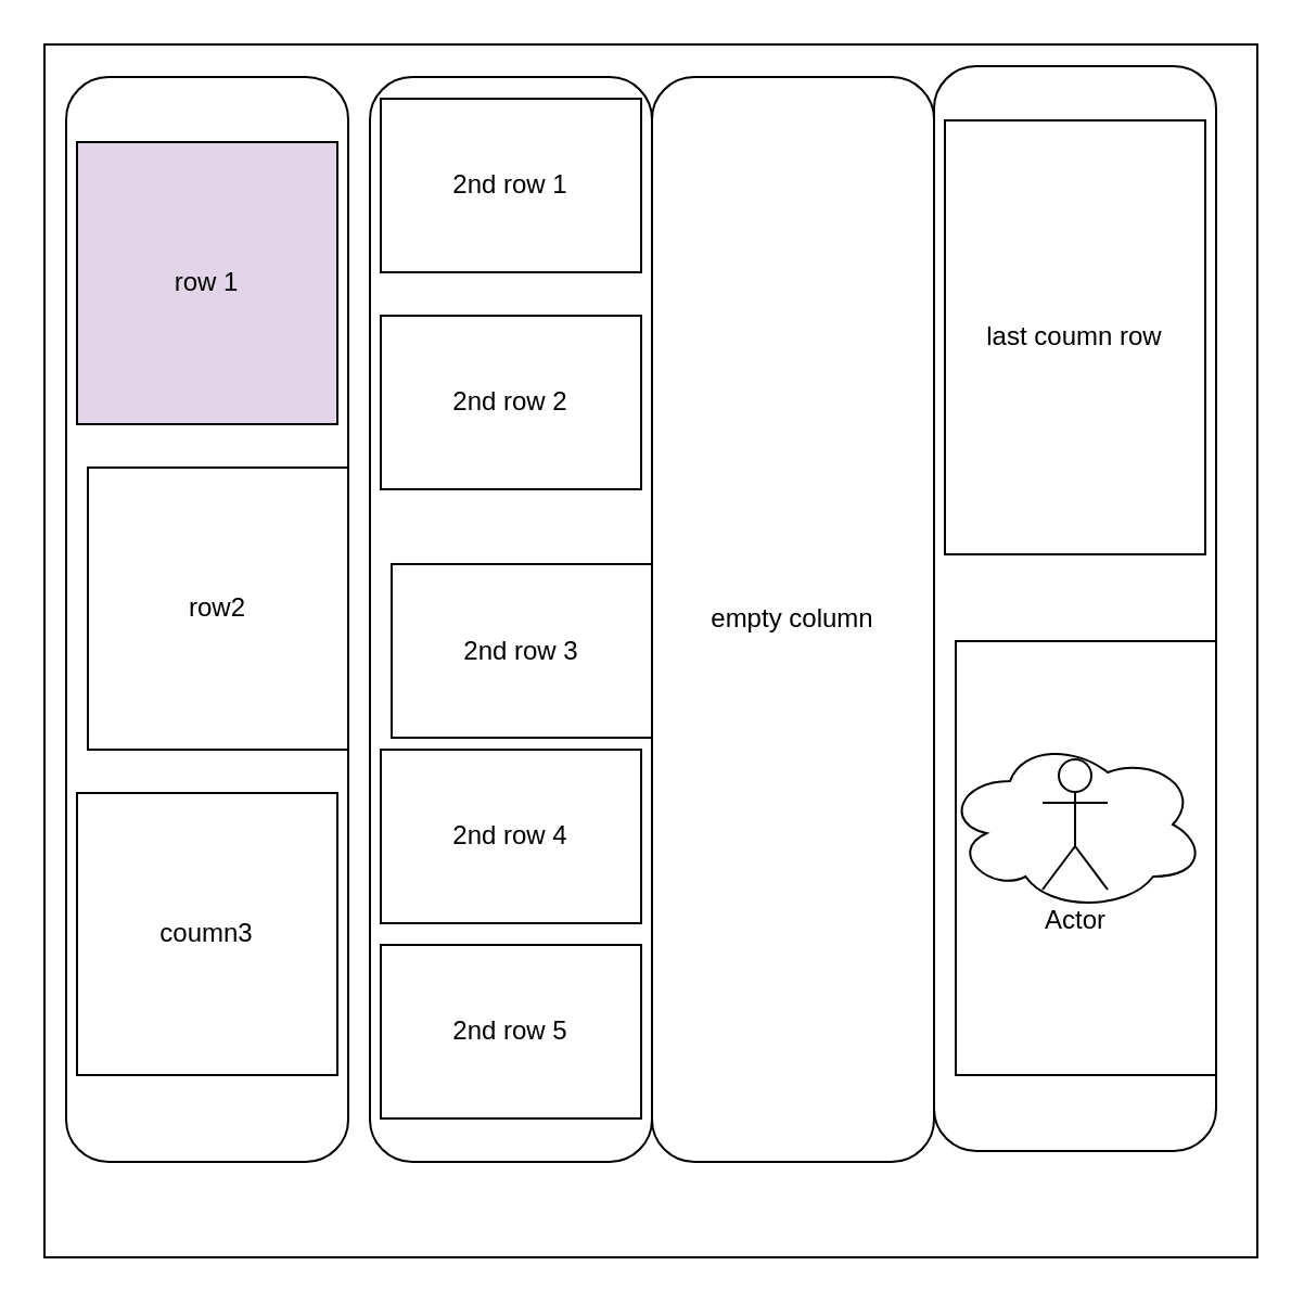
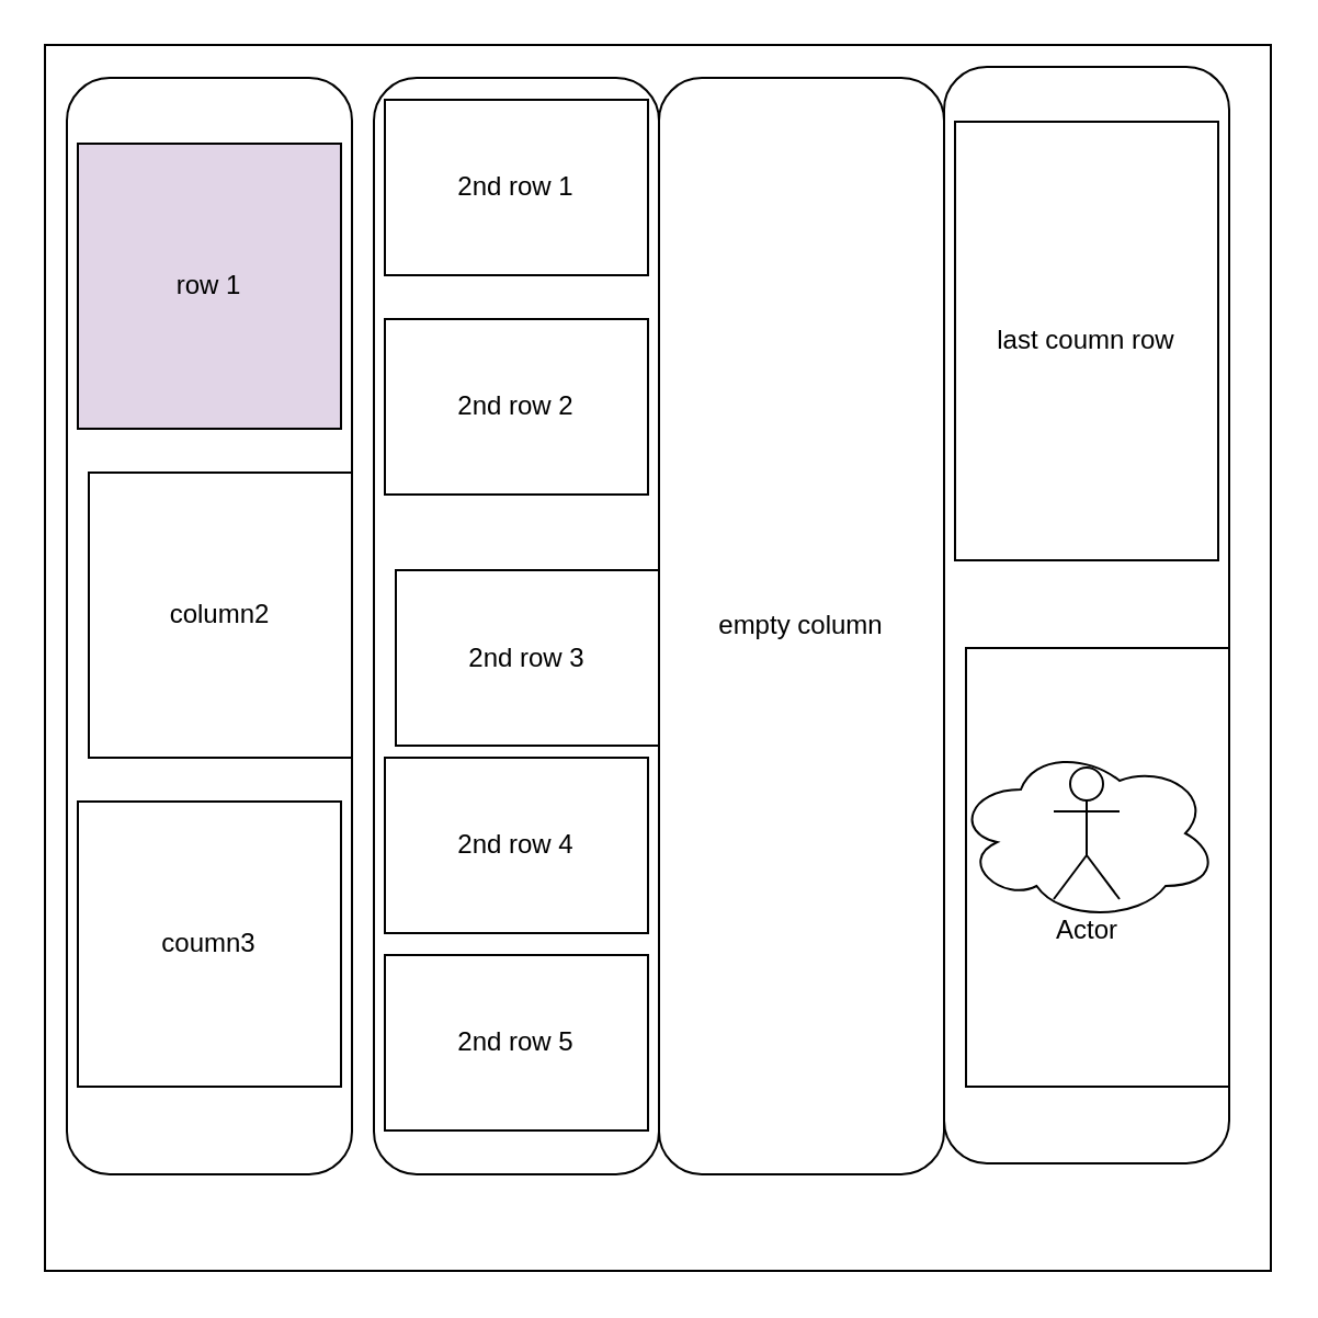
  <mxCell id="0" />
  <mxCell id="1" parent="0" />
  <mxCell id="2" value="" style="whiteSpace=wrap;html=1;aspect=fixed;" vertex="1" parent="1"><mxGeometry x="20" y="20" width="559" height="559" as="geometry" /></mxCell>
  <mxCell id="3" value="" style="rounded=1;whiteSpace=wrap;html=1;" vertex="1" parent="1"><mxGeometry x="30" y="35" width="130" height="500" as="geometry" /></mxCell>
  <mxCell id="4" value="" style="rounded=1;whiteSpace=wrap;html=1;" vertex="1" parent="1"><mxGeometry x="170" y="35" width="130" height="500" as="geometry" /></mxCell>
  <mxCell id="5" value="empty column" style="rounded=1;whiteSpace=wrap;html=1;" vertex="1" parent="1"><mxGeometry x="300" y="35" width="130" height="500" as="geometry" /></mxCell>
  <mxCell id="6" value="" style="rounded=1;whiteSpace=wrap;html=1;" vertex="1" parent="1"><mxGeometry x="430" y="30" width="130" height="500" as="geometry" /></mxCell>
  <mxCell id="7" value="row 1" style="rounded=0;whiteSpace=wrap;html=1;fillColor=#e1d5e7;" vertex="1" parent="1"><mxGeometry x="35" y="65" width="120" height="130" as="geometry" /></mxCell>
  <mxCell id="8" value="coumn3" style="rounded=0;whiteSpace=wrap;html=1;" vertex="1" parent="1"><mxGeometry x="35" y="365" width="120" height="130" as="geometry" /></mxCell>
- <mxCell id="9" value="row2" style="rounded=0;whiteSpace=wrap;html=1;" vertex="1" parent="1"><mxGeometry x="40" y="215" width="120" height="130" as="geometry" /></mxCell>
+ <mxCell id="9" value="column2" style="rounded=0;whiteSpace=wrap;html=1;" vertex="1" parent="1"><mxGeometry x="40" y="215" width="120" height="130" as="geometry" /></mxCell>
  <mxCell id="10" value="2nd row 1" style="rounded=0;whiteSpace=wrap;html=1;" vertex="1" parent="1"><mxGeometry x="175" y="45" width="120" height="80" as="geometry" /></mxCell>
  <mxCell id="11" value="2nd row 2" style="rounded=0;whiteSpace=wrap;html=1;" vertex="1" parent="1"><mxGeometry x="175" y="145" width="120" height="80" as="geometry" /></mxCell>
  <mxCell id="12" value="2nd row 3" style="rounded=0;whiteSpace=wrap;html=1;" vertex="1" parent="1"><mxGeometry x="180" y="259.5" width="120" height="80" as="geometry" /></mxCell>
  <mxCell id="13" value="2nd row 4" style="rounded=0;whiteSpace=wrap;html=1;" vertex="1" parent="1"><mxGeometry x="175" y="345" width="120" height="80" as="geometry" /></mxCell>
  <mxCell id="14" value="2nd row 5" style="rounded=0;whiteSpace=wrap;html=1;" vertex="1" parent="1"><mxGeometry x="175" y="435" width="120" height="80" as="geometry" /></mxCell>
  <mxCell id="15" value="last coumn row" style="rounded=0;whiteSpace=wrap;html=1;" vertex="1" parent="1"><mxGeometry x="435" y="55" width="120" height="200" as="geometry" /></mxCell>
  <mxCell id="16" value="" style="rounded=0;whiteSpace=wrap;html=1;" vertex="1" parent="1"><mxGeometry x="440" y="295" width="120" height="200" as="geometry" /></mxCell>
  <mxCell id="17" value="" style="ellipse;shape=cloud;whiteSpace=wrap;html=1;" vertex="1" parent="1"><mxGeometry x="435" y="339.5" width="120" height="80" as="geometry" /></mxCell>
  <mxCell id="18" value="Actor" style="shape=umlActor;verticalLabelPosition=bottom;verticalAlign=top;html=1;outlineConnect=0;" vertex="1" parent="1"><mxGeometry x="480" y="349.5" width="30" height="60" as="geometry" /></mxCell>
